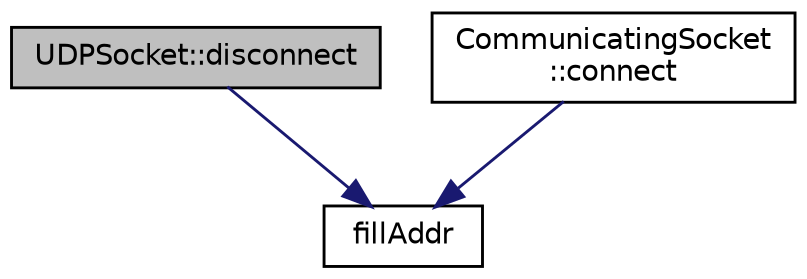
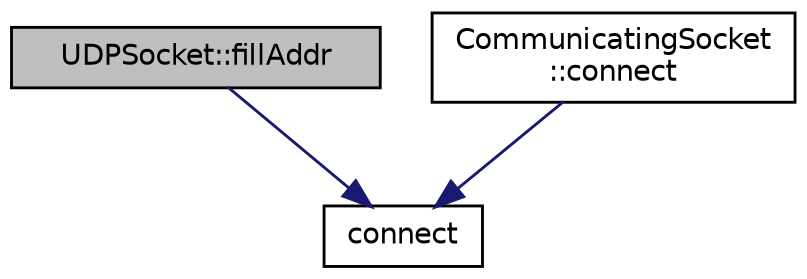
  digraph {
    rankdir=TB
    node [color=black fillcolor=white fontname=Helvetica fontsize=10 shape=record style=filled]
    edge [color=midnightblue fontname=Helvetica fontsize=10 labelfontname=Helvetica labelfontsize=10 style=solid]
-   n1 [fillcolor=grey75 fontcolor=black height=0.2 label="UDPSocket::disconnect" width=0.4]
-   n2 [height=0.2 label=fillAddr width=0.4]
+   n1 [fillcolor=grey75 fontcolor=black height=0.2 label="UDPSocket::fillAddr" width=0.4]
+   n2 [height=0.2 label=connect width=0.4]
    n3 [height=0.2 label="CommunicatingSocket\l::connect" width=0.4]
    n1 -> n2
    n3 -> n2
  }
